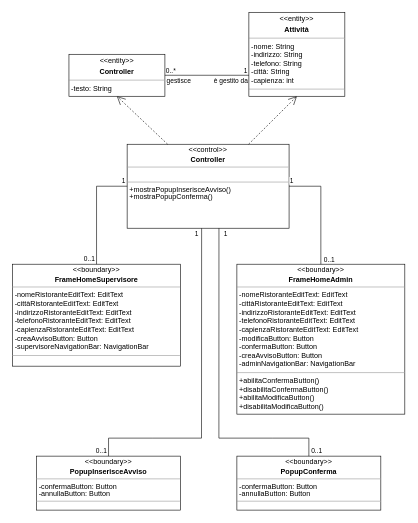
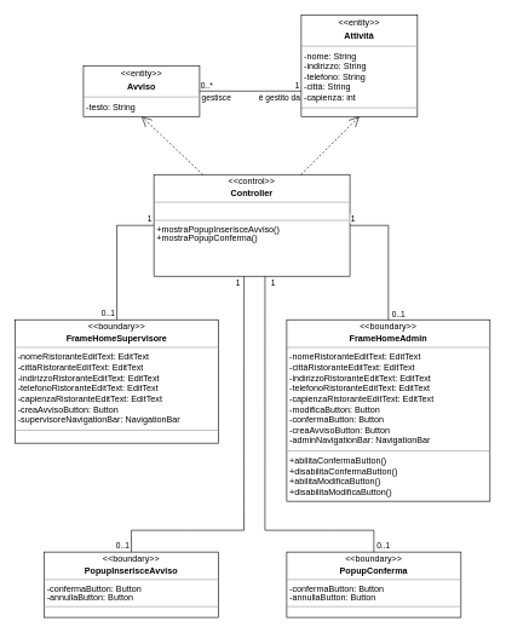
  <mxCell id="0" />
  <mxCell id="1" parent="0" />
  <mxCell id="2" value="&lt;p style=&quot;margin: 4px 0px 0px; text-align: center; line-height: 100%;&quot;&gt;&amp;lt;&amp;lt;boundary&amp;gt;&amp;gt;&lt;/p&gt;&lt;p style=&quot;margin: 4px 0px 0px; text-align: center; line-height: 100%;&quot;&gt;&lt;b&gt;FrameHomeAdmin&lt;/b&gt;&lt;/p&gt;&lt;hr size=&quot;1&quot;&gt;&lt;p style=&quot;border-color: var(--border-color); margin: 0px 0px 0px 4px;&quot;&gt;-nomeRistoranteEditText: EditText&lt;/p&gt;&lt;p style=&quot;border-color: var(--border-color); margin: 0px 0px 0px 4px;&quot;&gt;&lt;span style=&quot;border-color: var(--border-color); background-color: initial;&quot;&gt;-cittàRistoranteEditText: EditText&lt;/span&gt;&lt;/p&gt;&lt;p style=&quot;border-color: var(--border-color); margin: 0px 0px 0px 4px;&quot;&gt;&lt;span style=&quot;border-color: var(--border-color); background-color: initial;&quot;&gt;-indirizzoRistoranteEditText: EditText&lt;/span&gt;&lt;/p&gt;&lt;p style=&quot;border-color: var(--border-color); margin: 0px 0px 0px 4px;&quot;&gt;&lt;span style=&quot;border-color: var(--border-color); background-color: initial;&quot;&gt;-telefonoRistoranteEditText: EditText&lt;/span&gt;&lt;/p&gt;&lt;p style=&quot;border-color: var(--border-color); margin: 0px 0px 0px 4px;&quot;&gt;-capienzaRistoranteEditText: EditText&lt;/p&gt;&lt;p style=&quot;border-color: var(--border-color); margin: 0px 0px 0px 4px;&quot;&gt;-modificaButton: Button&lt;/p&gt;&lt;p style=&quot;border-color: var(--border-color); margin: 0px 0px 0px 4px;&quot;&gt;-confermaButton: Button&lt;/p&gt;&lt;p style=&quot;margin:0px;margin-left:4px;&quot;&gt;-creaAvvisoButton: Button&lt;/p&gt;&lt;p style=&quot;margin:0px;margin-left:4px;&quot;&gt;-adminNavigationBar: NavigationBar&lt;/p&gt;&lt;hr size=&quot;1&quot;&gt;&lt;p style=&quot;margin:0px;margin-left:4px;&quot;&gt;&lt;span style=&quot;background-color: initial;&quot;&gt;+abilitaConfermaButton()&lt;/span&gt;&lt;br&gt;&lt;/p&gt;&lt;p style=&quot;border-color: var(--border-color); margin: 0px 0px 0px 4px;&quot;&gt;+disabilitaConfermaButton()&lt;br style=&quot;border-color: var(--border-color);&quot;&gt;&lt;/p&gt;&lt;p style=&quot;border-color: var(--border-color); margin: 0px 0px 0px 4px;&quot;&gt;+abilitaModificaButton()&lt;/p&gt;&lt;p style=&quot;border-color: var(--border-color); margin: 0px 0px 0px 4px;&quot;&gt;+disabilitaModificaButton()&lt;/p&gt;" style="verticalAlign=top;align=left;overflow=fill;fontSize=12;fontFamily=Helvetica;html=1;spacing=2;" parent="1" vertex="1"><mxGeometry x="394" y="440" width="280" height="250" as="geometry" /></mxCell>
  <mxCell id="3" value="&lt;p style=&quot;margin: 4px 0px 0px; text-align: center; line-height: 100%;&quot;&gt;&amp;lt;&amp;lt;boundary&amp;gt;&amp;gt;&lt;/p&gt;&lt;p style=&quot;margin: 4px 0px 0px; text-align: center; line-height: 100%;&quot;&gt;&lt;b&gt;PopupInserisceAvviso&lt;/b&gt;&lt;/p&gt;&lt;hr style=&quot;line-height: 100%;&quot; size=&quot;1&quot;&gt;&lt;p style=&quot;margin: 0px 0px 0px 4px; line-height: 100%;&quot;&gt;&lt;span style=&quot;background-color: initial;&quot;&gt;-confermaButton: Button&lt;/span&gt;&lt;br&gt;&lt;/p&gt;&lt;p style=&quot;margin: 0px 0px 0px 4px; line-height: 100%;&quot;&gt;-annullaButton: Button&lt;/p&gt;&lt;hr style=&quot;line-height: 100%;&quot; size=&quot;1&quot;&gt;&lt;p style=&quot;margin: 0px 0px 0px 4px; line-height: 100%;&quot;&gt;&lt;br&gt;&lt;/p&gt;" style="verticalAlign=top;align=left;overflow=fill;fontSize=12;fontFamily=Helvetica;html=1;" parent="1" vertex="1"><mxGeometry x="60" y="760" width="240" height="90" as="geometry" /></mxCell>
  <mxCell id="4" value="&lt;p style=&quot;margin: 4px 0px 0px; text-align: center; line-height: 100%;&quot;&gt;&amp;lt;&amp;lt;boundary&amp;gt;&amp;gt;&lt;/p&gt;&lt;p style=&quot;margin: 4px 0px 0px; text-align: center; line-height: 100%;&quot;&gt;&lt;b&gt;PopupConferma&lt;/b&gt;&lt;/p&gt;&lt;hr style=&quot;line-height: 100%;&quot; size=&quot;1&quot;&gt;&lt;p style=&quot;margin: 0px 0px 0px 4px; line-height: 100%;&quot;&gt;&lt;span style=&quot;background-color: initial;&quot;&gt;-confermaButton: Button&lt;/span&gt;&lt;br&gt;&lt;/p&gt;&lt;p style=&quot;margin: 0px 0px 0px 4px; line-height: 100%;&quot;&gt;-annullaButton: Button&lt;/p&gt;&lt;hr style=&quot;line-height: 100%;&quot; size=&quot;1&quot;&gt;&lt;p style=&quot;margin: 0px 0px 0px 4px; line-height: 100%;&quot;&gt;&lt;br&gt;&lt;/p&gt;" style="verticalAlign=top;align=left;overflow=fill;fontSize=12;fontFamily=Helvetica;html=1;" parent="1" vertex="1"><mxGeometry x="394" y="760" width="240" height="90" as="geometry" /></mxCell>
  <mxCell id="5" value="&lt;p style=&quot;margin: 4px 0px 0px; text-align: center; line-height: 100%;&quot;&gt;&amp;lt;&amp;lt;control&amp;gt;&amp;gt;&lt;/p&gt;&lt;p style=&quot;margin: 4px 0px 0px; text-align: center; line-height: 100%;&quot;&gt;&lt;b&gt;Controller&lt;/b&gt;&lt;/p&gt;&lt;hr size=&quot;1&quot;&gt;&lt;p style=&quot;margin: 0px 0px 0px 4px; line-height: 100%;&quot;&gt;&lt;br&gt;&lt;/p&gt;&lt;hr size=&quot;1&quot;&gt;&lt;p style=&quot;margin: 0px 0px 0px 4px; line-height: 100%;&quot;&gt;&lt;span style=&quot;background-color: initial;&quot;&gt;+mostraPopupInserisceAvviso()&lt;/span&gt;&lt;br&gt;&lt;/p&gt;&lt;p style=&quot;margin: 0px 0px 0px 4px; line-height: 100%;&quot;&gt;+mostraPopupConferma()&lt;/p&gt;&lt;p style=&quot;margin: 0px 0px 0px 4px; line-height: 100%;&quot;&gt;&lt;br&gt;&lt;/p&gt;" style="verticalAlign=top;align=left;overflow=fill;fontSize=12;fontFamily=Helvetica;html=1;" parent="1" vertex="1"><mxGeometry x="211" y="240" width="270" height="140" as="geometry" /></mxCell>
  <mxCell id="6" value="" style="endArrow=none;html=1;rounded=0;exitX=0.5;exitY=0;exitDx=0;exitDy=0;entryX=1;entryY=0.5;entryDx=0;entryDy=0;" parent="1" source="2" target="5" edge="1"><mxGeometry width="50" height="50" relative="1" as="geometry"><mxPoint x="326" y="520" as="sourcePoint" /><mxPoint x="376" y="470" as="targetPoint" /><Array as="points"><mxPoint x="534" y="310" /></Array></mxGeometry></mxCell>
  <mxCell id="7" value="0..1" style="edgeLabel;html=1;align=center;verticalAlign=middle;resizable=0;points=[];labelBackgroundColor=none;" parent="6" vertex="1" connectable="0"><mxGeometry x="-0.18" y="-2" relative="1" as="geometry"><mxPoint x="11" y="66" as="offset" /></mxGeometry></mxCell>
  <mxCell id="8" value="1" style="edgeLabel;html=1;align=center;verticalAlign=middle;resizable=0;points=[];" parent="6" vertex="1" connectable="0"><mxGeometry x="0.213" y="1" relative="1" as="geometry"><mxPoint x="-49" y="-29" as="offset" /></mxGeometry></mxCell>
  <mxCell id="9" value="&lt;p style=&quot;margin: 4px 0px 0px; text-align: center; line-height: 100%;&quot;&gt;&amp;lt;&amp;lt;boundary&amp;gt;&amp;gt;&lt;/p&gt;&lt;p style=&quot;margin: 4px 0px 0px; text-align: center; line-height: 100%;&quot;&gt;&lt;b&gt;FrameHomeSupervisore&lt;/b&gt;&lt;/p&gt;&lt;hr size=&quot;1&quot;&gt;&lt;p style=&quot;border-color: var(--border-color); margin: 0px 0px 0px 4px;&quot;&gt;-nomeRistoranteEditText: EditText&lt;/p&gt;&lt;p style=&quot;border-color: var(--border-color); margin: 0px 0px 0px 4px;&quot;&gt;&lt;span style=&quot;border-color: var(--border-color); background-color: initial;&quot;&gt;-cittàRistoranteEditText: EditText&lt;/span&gt;&lt;/p&gt;&lt;p style=&quot;border-color: var(--border-color); margin: 0px 0px 0px 4px;&quot;&gt;&lt;span style=&quot;border-color: var(--border-color); background-color: initial;&quot;&gt;-indirizzoRistoranteEditText: EditText&lt;/span&gt;&lt;/p&gt;&lt;p style=&quot;border-color: var(--border-color); margin: 0px 0px 0px 4px;&quot;&gt;&lt;span style=&quot;border-color: var(--border-color); background-color: initial;&quot;&gt;-telefonoRistoranteEditText: EditText&lt;/span&gt;&lt;/p&gt;&lt;p style=&quot;border-color: var(--border-color); margin: 0px 0px 0px 4px;&quot;&gt;-capienzaRistoranteEditText: EditText&lt;/p&gt;&lt;p style=&quot;margin:0px;margin-left:4px;&quot;&gt;-creaAvvisoButton: Button&lt;/p&gt;&lt;p style=&quot;margin:0px;margin-left:4px;&quot;&gt;-supervisoreNavigationBar: NavigationBar&lt;/p&gt;&lt;hr size=&quot;1&quot;&gt;&lt;p style=&quot;margin:0px;margin-left:4px;&quot;&gt;&lt;br&gt;&lt;/p&gt;" style="verticalAlign=top;align=left;overflow=fill;fontSize=12;fontFamily=Helvetica;html=1;spacing=2;" parent="1" vertex="1"><mxGeometry x="20" y="440" width="280" height="170" as="geometry" /></mxCell>
  <mxCell id="10" value="" style="endArrow=none;html=1;rounded=0;entryX=0;entryY=0.5;entryDx=0;entryDy=0;exitX=0.5;exitY=0;exitDx=0;exitDy=0;" parent="1" source="9" target="5" edge="1"><mxGeometry width="50" height="50" relative="1" as="geometry"><mxPoint x="144" y="450" as="sourcePoint" /><mxPoint x="194" y="400" as="targetPoint" /><Array as="points"><mxPoint x="160" y="310" /></Array></mxGeometry></mxCell>
  <mxCell id="11" value="0..1" style="edgeLabel;html=1;align=center;verticalAlign=middle;resizable=0;points=[];" parent="10" vertex="1" connectable="0"><mxGeometry x="0.249" y="-1" relative="1" as="geometry"><mxPoint x="-14" y="103" as="offset" /></mxGeometry></mxCell>
  <mxCell id="12" value="1" style="edgeLabel;html=1;align=center;verticalAlign=middle;resizable=0;points=[];" parent="10" vertex="1" connectable="0"><mxGeometry x="0.094" relative="1" as="geometry"><mxPoint x="44" y="-41" as="offset" /></mxGeometry></mxCell>
  <mxCell id="13" value="" style="endArrow=none;html=1;rounded=0;entryX=0.46;entryY=1.001;entryDx=0;entryDy=0;entryPerimeter=0;exitX=0.5;exitY=0;exitDx=0;exitDy=0;" parent="1" source="3" target="5" edge="1"><mxGeometry width="50" height="50" relative="1" as="geometry"><mxPoint x="274" y="820" as="sourcePoint" /><mxPoint x="334" y="410" as="targetPoint" /><Array as="points"><mxPoint x="180" y="730" /><mxPoint x="254" y="730" /><mxPoint x="335" y="730" /></Array></mxGeometry></mxCell>
  <mxCell id="14" value="0..1" style="edgeLabel;html=1;align=center;verticalAlign=middle;resizable=0;points=[];" parent="13" vertex="1" connectable="0"><mxGeometry x="-0.668" y="-3" relative="1" as="geometry"><mxPoint x="-72" y="17" as="offset" /></mxGeometry></mxCell>
  <mxCell id="15" value="1" style="edgeLabel;html=1;align=center;verticalAlign=middle;resizable=0;points=[];labelBackgroundColor=none;" vertex="1" connectable="0" parent="13"><mxGeometry x="0.906" y="-1" relative="1" as="geometry"><mxPoint x="-10" y="-17" as="offset" /></mxGeometry></mxCell>
  <mxCell id="16" value="" style="endArrow=none;html=1;rounded=0;entryX=0.567;entryY=1;entryDx=0;entryDy=0;entryPerimeter=0;exitX=0.5;exitY=0;exitDx=0;exitDy=0;" parent="1" source="4" target="5" edge="1"><mxGeometry width="50" height="50" relative="1" as="geometry"><mxPoint x="324" y="790" as="sourcePoint" /><mxPoint x="374" y="400" as="targetPoint" /><Array as="points"><mxPoint x="514" y="730" /><mxPoint x="454" y="730" /><mxPoint x="364" y="730" /></Array></mxGeometry></mxCell>
  <mxCell id="17" value="0..1" style="edgeLabel;html=1;align=center;verticalAlign=middle;resizable=0;points=[];" parent="16" vertex="1" connectable="0"><mxGeometry x="-0.614" y="-1" relative="1" as="geometry"><mxPoint x="84" y="21" as="offset" /></mxGeometry></mxCell>
  <mxCell id="18" value="1" style="edgeLabel;html=1;align=center;verticalAlign=middle;resizable=0;points=[];labelBackgroundColor=none;" vertex="1" connectable="0" parent="16"><mxGeometry x="0.954" y="-2" relative="1" as="geometry"><mxPoint x="8" y="-3" as="offset" /></mxGeometry></mxCell>
- <mxCell id="19" value="&lt;p style=&quot;margin:0px;margin-top:4px;text-align:center;&quot;&gt;&amp;lt;&amp;lt;entity&amp;gt;&amp;gt;&lt;/p&gt;&lt;p style=&quot;margin:0px;margin-top:4px;text-align:center;&quot;&gt;&lt;b&gt;Controller&lt;/b&gt;&lt;/p&gt;&lt;hr size=&quot;1&quot;&gt;&lt;p style=&quot;margin:0px;margin-left:4px;&quot;&gt;-testo: String&lt;/p&gt;&lt;hr size=&quot;1&quot;&gt;&lt;p style=&quot;margin:0px;margin-left:4px;&quot;&gt;&lt;br&gt;&lt;/p&gt;" style="verticalAlign=top;align=left;overflow=fill;fontSize=12;fontFamily=Helvetica;html=1;" parent="1" vertex="1"><mxGeometry x="114" y="90" width="160" height="70" as="geometry" /></mxCell>
+ <mxCell id="19" value="&lt;p style=&quot;margin:0px;margin-top:4px;text-align:center;&quot;&gt;&amp;lt;&amp;lt;entity&amp;gt;&amp;gt;&lt;/p&gt;&lt;p style=&quot;margin:0px;margin-top:4px;text-align:center;&quot;&gt;&lt;b&gt;Avviso&lt;/b&gt;&lt;/p&gt;&lt;hr size=&quot;1&quot;&gt;&lt;p style=&quot;margin:0px;margin-left:4px;&quot;&gt;-testo: String&lt;/p&gt;&lt;hr size=&quot;1&quot;&gt;&lt;p style=&quot;margin:0px;margin-left:4px;&quot;&gt;&lt;br&gt;&lt;/p&gt;" style="verticalAlign=top;align=left;overflow=fill;fontSize=12;fontFamily=Helvetica;html=1;" parent="1" vertex="1"><mxGeometry x="114" y="90" width="160" height="70" as="geometry" /></mxCell>
  <mxCell id="20" value="" style="endArrow=open;endSize=12;dashed=1;html=1;rounded=0;entryX=0.5;entryY=1;entryDx=0;entryDy=0;exitX=0.25;exitY=0;exitDx=0;exitDy=0;" parent="1" source="5" target="19" edge="1"><mxGeometry width="160" relative="1" as="geometry"><mxPoint x="294" y="180" as="sourcePoint" /><mxPoint x="454" y="180" as="targetPoint" /></mxGeometry></mxCell>
  <mxCell id="21" value="&lt;p style=&quot;margin:0px;margin-top:4px;text-align:center;&quot;&gt;&amp;lt;&amp;lt;entity&amp;gt;&amp;gt;&lt;/p&gt;&lt;p style=&quot;margin:0px;margin-top:4px;text-align:center;&quot;&gt;&lt;b&gt;Attività&lt;/b&gt;&lt;/p&gt;&lt;hr size=&quot;1&quot;&gt;&lt;p style=&quot;margin:0px;margin-left:4px;&quot;&gt;-nome: String&lt;/p&gt;&lt;p style=&quot;margin:0px;margin-left:4px;&quot;&gt;-indirizzo: String&lt;/p&gt;&lt;p style=&quot;margin:0px;margin-left:4px;&quot;&gt;-telefono: String&lt;/p&gt;&lt;p style=&quot;margin:0px;margin-left:4px;&quot;&gt;-città: String&lt;/p&gt;&lt;p style=&quot;margin:0px;margin-left:4px;&quot;&gt;-capienza: int&lt;/p&gt;&lt;hr size=&quot;1&quot;&gt;&lt;p style=&quot;margin:0px;margin-left:4px;&quot;&gt;&lt;br&gt;&lt;/p&gt;" style="verticalAlign=top;align=left;overflow=fill;fontSize=12;fontFamily=Helvetica;html=1;labelBackgroundColor=none;" vertex="1" parent="1"><mxGeometry x="414" y="20" width="160" height="140" as="geometry" /></mxCell>
  <mxCell id="22" value="" style="endArrow=open;endSize=12;dashed=1;html=1;rounded=0;entryX=0.5;entryY=1;entryDx=0;entryDy=0;exitX=0.75;exitY=0;exitDx=0;exitDy=0;" edge="1" parent="1" source="5" target="21"><mxGeometry width="160" relative="1" as="geometry"><mxPoint x="594" y="200" as="sourcePoint" /><mxPoint x="519.5" y="120" as="targetPoint" /></mxGeometry></mxCell>
  <mxCell id="23" value="" style="endArrow=none;html=1;edgeStyle=orthogonalEdgeStyle;rounded=0;exitX=1;exitY=0.5;exitDx=0;exitDy=0;entryX=0;entryY=0.75;entryDx=0;entryDy=0;" edge="1" parent="1" source="19" target="21"><mxGeometry relative="1" as="geometry"><mxPoint x="264" y="160" as="sourcePoint" /><mxPoint x="424" y="160" as="targetPoint" /></mxGeometry></mxCell>
  <mxCell id="24" value="0..*" style="edgeLabel;resizable=0;html=1;align=left;verticalAlign=bottom;labelBackgroundColor=none;" connectable="0" vertex="1" parent="23"><mxGeometry x="-1" relative="1" as="geometry" /></mxCell>
  <mxCell id="25" value="1" style="edgeLabel;resizable=0;html=1;align=right;verticalAlign=bottom;labelBackgroundColor=none;" connectable="0" vertex="1" parent="23"><mxGeometry x="1" relative="1" as="geometry"><mxPoint x="-2" as="offset" /></mxGeometry></mxCell>
  <mxCell id="26" value="gestisce" style="edgeLabel;html=1;align=center;verticalAlign=middle;resizable=0;points=[];labelBackgroundColor=none;" vertex="1" connectable="0" parent="23"><mxGeometry x="-0.192" y="-1" relative="1" as="geometry"><mxPoint x="-35" y="7" as="offset" /></mxGeometry></mxCell>
  <mxCell id="27" value="è gestito da" style="edgeLabel;html=1;align=center;verticalAlign=middle;resizable=0;points=[];labelBackgroundColor=none;" vertex="1" connectable="0" parent="23"><mxGeometry x="0.263" y="-2" relative="1" as="geometry"><mxPoint x="21" y="7" as="offset" /></mxGeometry></mxCell>
